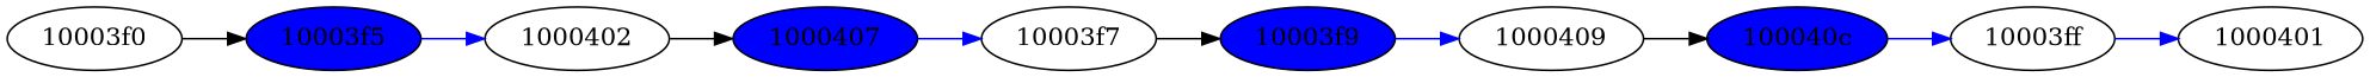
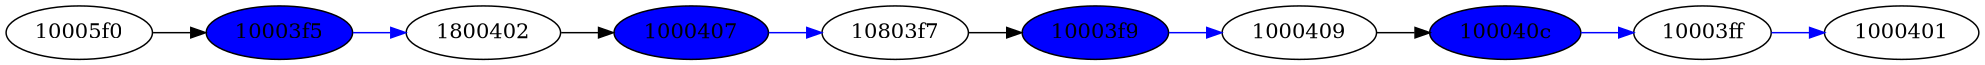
  digraph {
    rankdir=LR
    edge [color=blue]
    "10003f5" [fillcolor=blue style=filled]
-   1000402
-   "10003f0"
+   1000402 [label=1800402]
+   "10003f0" [label="10005f0"]
    1000407 [fillcolor=blue style=filled]
-   "10003f7"
+   "10003f7" [label="10803f7"]
    "10003f9" [fillcolor=blue style=filled]
    1000409
    "100040c" [fillcolor=blue style=filled]
    "10003ff"
    1000401
    "10003f5" -> 1000402
    1000402 -> 1000407 [color=""]
    "10003f0" -> "10003f5" [color=""]
    1000407 -> "10003f7"
    "10003f7" -> "10003f9" [color=""]
    "10003f9" -> 1000409
    1000409 -> "100040c" [color=""]
    "100040c" -> "10003ff"
    "10003ff" -> 1000401
  }
